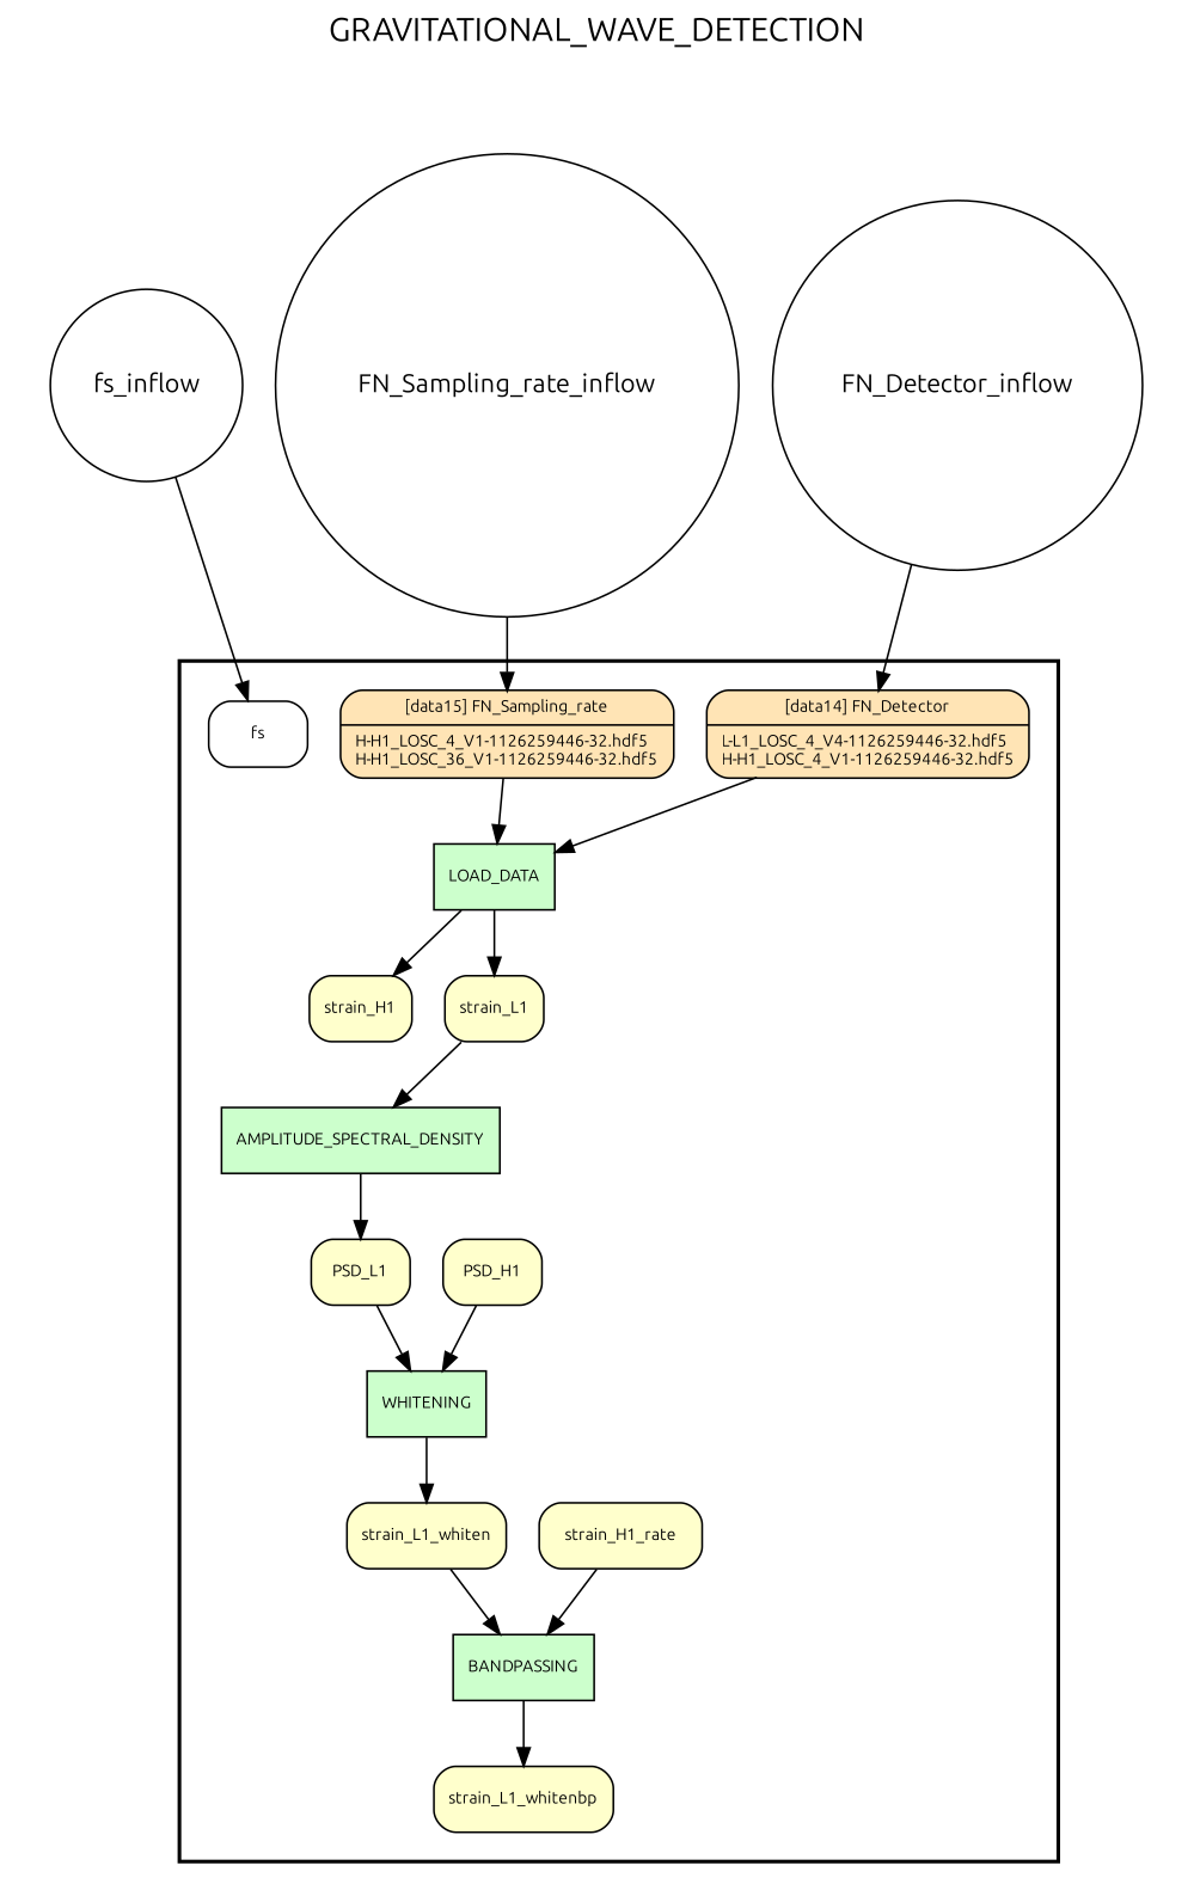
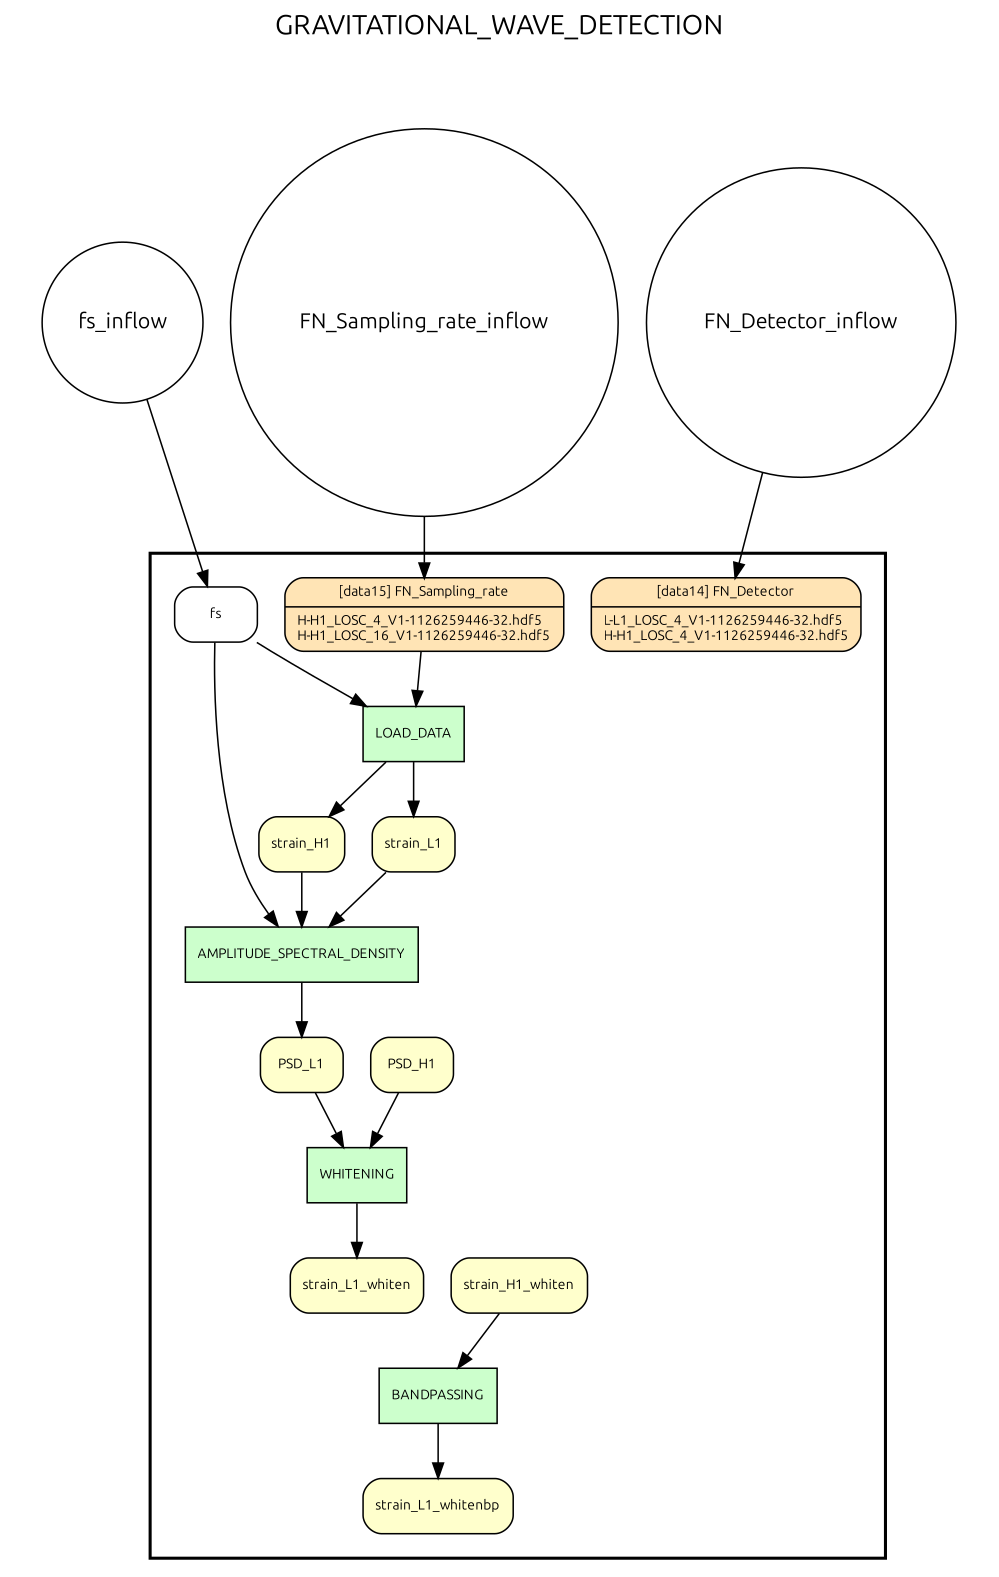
  digraph {
    fontname=Ubuntu
    fontsize=18
    label=GRAVITATIONAL_WAVE_DETECTION
    labelloc=t
    rankdir=TB
    node [fillcolor="#FFFFCC" fontname=Ubuntu fontsize=9 peripheries=1 shape=box style="rounded,filled"]
    edge [fontname=Ubuntu]
    WHITENING [fillcolor="#CCFFCC" style=filled]
    AMPLITUDE_SPECTRAL_DENSITY [fillcolor="#CCFFCC" style=filled]
    LOAD_DATA [fillcolor="#CCFFCC" style=filled]
    BANDPASSING [fillcolor="#CCFFCC" style=filled]
    strain_H1
    strain_L1
    PSD_H1
    PSD_L1
-   strain_H1_whiten [label=strain_H1_rate]
+   strain_H1_whiten
    strain_L1_whiten
    strain_L1_whitenbp
-   n12 [fillcolor="#FFE4B5" label="{<f0> [data14] FN_Detector |<f1>L-L1_LOSC_4_V4-1126259446-32.hdf5\lH-H1_LOSC_4_V1-1126259446-32.hdf5\l}" rankdir=LR shape=record]
-   n13 [fillcolor="#FFE4B5" label="{<f0> [data15] FN_Sampling_rate |<f1>H-H1_LOSC_4_V1-1126259446-32.hdf5\lH-H1_LOSC_36_V1-1126259446-32.hdf5\l}" rankdir=LR shape=record]
+   n12 [fillcolor="#FFE4B5" label="{<f0> [data14] FN_Detector |<f1>L-L1_LOSC_4_V1-1126259446-32.hdf5\lH-H1_LOSC_4_V1-1126259446-32.hdf5\l}" rankdir=LR shape=record]
+   n13 [fillcolor="#FFE4B5" label="{<f0> [data15] FN_Sampling_rate |<f1>H-H1_LOSC_4_V1-1126259446-32.hdf5\lH-H1_LOSC_16_V1-1126259446-32.hdf5\l}" rankdir=LR shape=record]
    fs [fillcolor="#FFFFFF"]
    fs_inflow [fillcolor="#FFFFFF" shape=circle width=0.2 fontsize="" style=""]
    FN_Detector_inflow [fillcolor="#FFFFFF" shape=circle width=0.2 fontsize="" style=""]
    FN_Sampling_rate_inflow [fillcolor="#FFFFFF" shape=circle width=0.2 fontsize="" style=""]
    subgraph cluster_1 {
      color=black
      label=""
      penwidth=2
      subgraph cluster_2 {
        color=white
        label=""
        penwidth=2
        WHITENING
        AMPLITUDE_SPECTRAL_DENSITY
        LOAD_DATA
        BANDPASSING
        strain_H1
        strain_L1
        PSD_H1
        PSD_L1
        strain_H1_whiten
        strain_L1_whiten
        strain_L1_whitenbp
        n12
        n13
        fs
      }
    }
    subgraph cluster_3 {
      color=white
      label=""
      penwidth=2
      subgraph cluster_4 {
        color=white
        label=""
        penwidth=2
        fs_inflow
        FN_Detector_inflow
        FN_Sampling_rate_inflow
      }
    }
    subgraph cluster_5 {
      color=white
      label=""
      penwidth=2
      subgraph cluster_6 {
        color=white
        label=""
        penwidth=2
      }
    }
    WHITENING -> strain_L1_whiten
    AMPLITUDE_SPECTRAL_DENSITY -> PSD_L1
    LOAD_DATA -> strain_H1
    LOAD_DATA -> strain_L1
    BANDPASSING -> strain_L1_whitenbp
+   strain_H1 -> AMPLITUDE_SPECTRAL_DENSITY
    strain_L1 -> AMPLITUDE_SPECTRAL_DENSITY
    PSD_H1 -> WHITENING
    PSD_L1 -> WHITENING
    strain_H1_whiten -> BANDPASSING
-   strain_L1_whiten -> BANDPASSING
-   n12 -> LOAD_DATA
+   fs -> LOAD_DATA
    n13 -> LOAD_DATA
+   fs -> AMPLITUDE_SPECTRAL_DENSITY
    fs_inflow -> fs
    FN_Detector_inflow -> n12
    FN_Sampling_rate_inflow -> n13
  }
